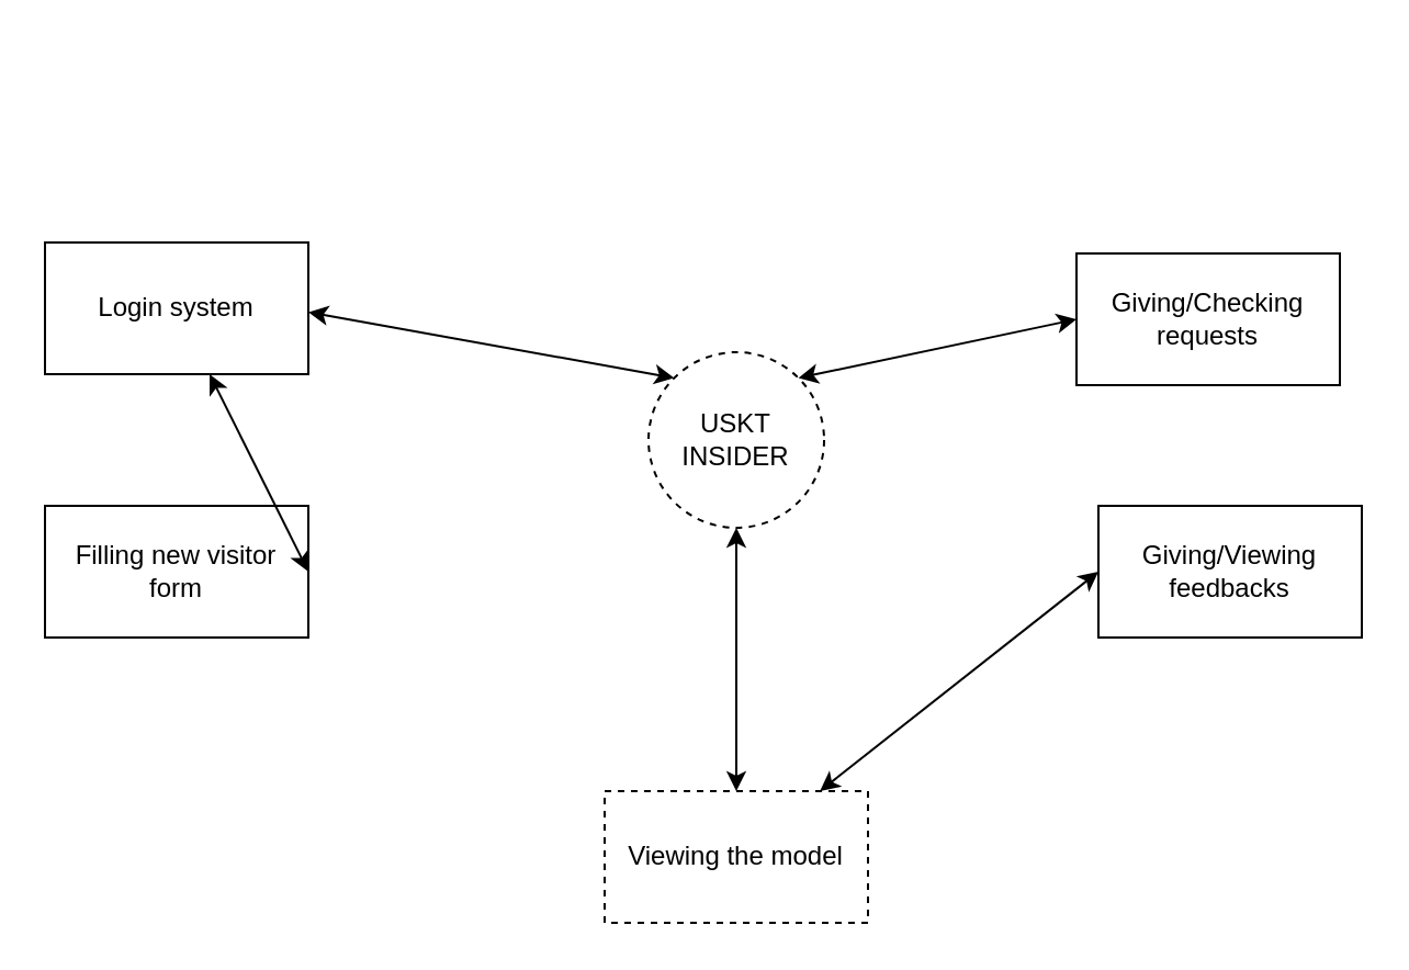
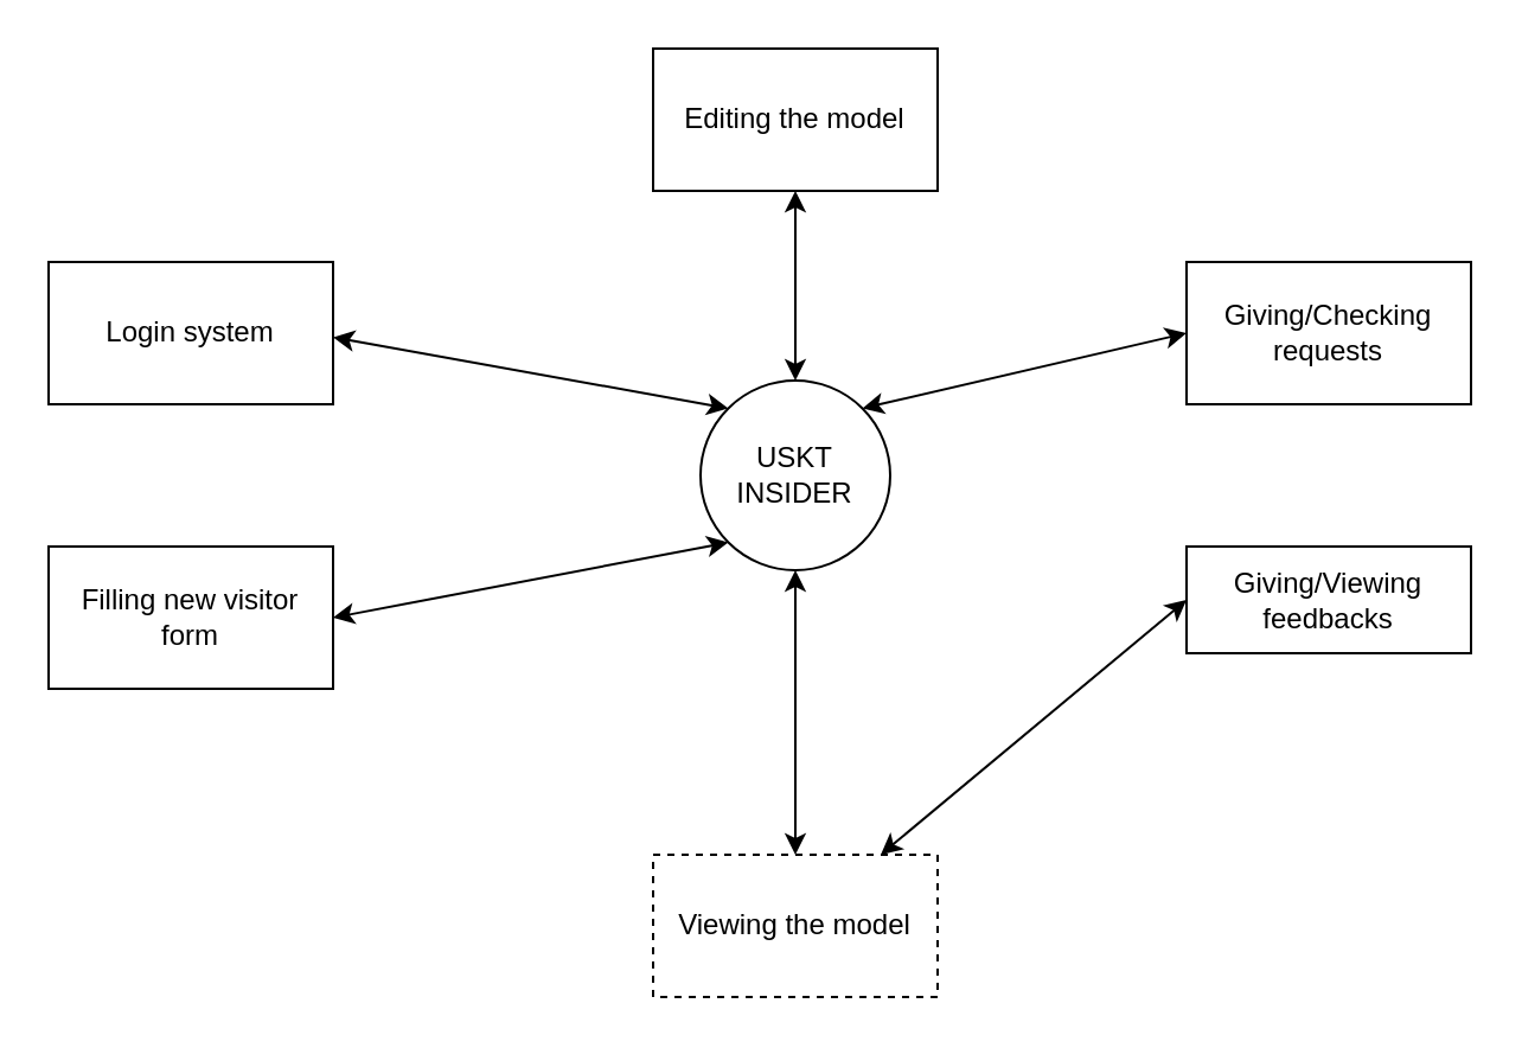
  <mxCell id="0" />
  <mxCell id="1" parent="0" />
- <mxCell id="2" value="USKT INSIDER" style="ellipse;whiteSpace=wrap;html=1;aspect=fixed;dashed=1;" vertex="1" parent="1"><mxGeometry x="295" y="160" width="80" height="80" as="geometry" /></mxCell>
+ <mxCell id="2" value="USKT INSIDER" style="ellipse;whiteSpace=wrap;html=1;aspect=fixed;" vertex="1" parent="1"><mxGeometry x="295" y="160" width="80" height="80" as="geometry" /></mxCell>
  <mxCell id="3" value="Login system" style="rounded=0;whiteSpace=wrap;html=1;" vertex="1" parent="1"><mxGeometry x="20" y="110" width="120" height="60" as="geometry" /></mxCell>
  <mxCell id="4" value="Filling new visitor form" style="rounded=0;whiteSpace=wrap;html=1;" vertex="1" parent="1"><mxGeometry x="20" y="230" width="120" height="60" as="geometry" /></mxCell>
- <mxCell id="5" value="Giving/Checking requests" style="rounded=0;whiteSpace=wrap;html=1;" vertex="1" parent="1"><mxGeometry x="490" y="115" width="120" height="60" as="geometry" /></mxCell>
- <mxCell id="6" value="Giving/Viewing feedbacks" style="rounded=0;whiteSpace=wrap;html=1;" vertex="1" parent="1"><mxGeometry x="500" y="230" width="120" height="60" as="geometry" /></mxCell>
+ <mxCell id="5" value="Giving/Checking requests" style="rounded=0;whiteSpace=wrap;html=1;" vertex="1" parent="1"><mxGeometry x="500" y="110" width="120" height="60" as="geometry" /></mxCell>
+ <mxCell id="6" value="Giving/Viewing feedbacks" style="rounded=0;whiteSpace=wrap;html=1;" vertex="1" parent="1"><mxGeometry x="500" y="230" width="120" height="45" as="geometry" /></mxCell>
  <mxCell id="7" value="Viewing the model" style="rounded=0;whiteSpace=wrap;html=1;dashed=1;" vertex="1" parent="1"><mxGeometry x="275" y="360" width="120" height="60" as="geometry" /></mxCell>
- <mxCell id="9" value="" style="endArrow=classic;startArrow=classic;html=1;rounded=0;exitX=1;exitY=0.5;exitDx=0;exitDy=0;" edge="1" parent="1" source="4" target="3"><mxGeometry width="50" height="50" relative="1" as="geometry"><mxPoint x="220" y="310" as="sourcePoint" /><mxPoint x="270" y="260" as="targetPoint" /></mxGeometry></mxCell>
+ <mxCell id="8" value="Editing the model" style="rounded=0;whiteSpace=wrap;html=1;" vertex="1" parent="1"><mxGeometry x="275" y="20" width="120" height="60" as="geometry" /></mxCell>
+ <mxCell id="9" value="" style="endArrow=classic;startArrow=classic;html=1;rounded=0;exitX=1;exitY=0.5;exitDx=0;exitDy=0;entryX=0;entryY=1;entryDx=0;entryDy=0;" edge="1" parent="1" source="4" target="2"><mxGeometry width="50" height="50" relative="1" as="geometry"><mxPoint x="220" y="310" as="sourcePoint" /><mxPoint x="270" y="260" as="targetPoint" /></mxGeometry></mxCell>
  <mxCell id="10" value="" style="endArrow=classic;startArrow=classic;html=1;rounded=0;exitX=1;exitY=0.5;exitDx=0;exitDy=0;entryX=0;entryY=0;entryDx=0;entryDy=0;" edge="1" parent="1" target="2"><mxGeometry width="50" height="50" relative="1" as="geometry"><mxPoint x="140" y="141.72" as="sourcePoint" /><mxPoint x="306.716" y="110.004" as="targetPoint" /></mxGeometry></mxCell>
  <mxCell id="11" value="" style="endArrow=classic;startArrow=classic;html=1;rounded=0;exitX=0.5;exitY=1;exitDx=0;exitDy=0;entryX=0.5;entryY=0;entryDx=0;entryDy=0;" edge="1" parent="1" source="2" target="7"><mxGeometry width="50" height="50" relative="1" as="geometry"><mxPoint x="333.28" y="240" as="sourcePoint" /><mxPoint x="499.996" y="269.996" as="targetPoint" /></mxGeometry></mxCell>
+ <mxCell id="12" value="" style="endArrow=classic;startArrow=classic;html=1;rounded=0;entryX=0.5;entryY=0;entryDx=0;entryDy=0;exitX=0.5;exitY=1;exitDx=0;exitDy=0;" edge="1" parent="1" source="8" target="2"><mxGeometry width="50" height="50" relative="1" as="geometry"><mxPoint x="330" y="80" as="sourcePoint" /><mxPoint x="496.716" y="109.996" as="targetPoint" /></mxGeometry></mxCell>
  <mxCell id="13" value="" style="endArrow=classic;startArrow=classic;html=1;rounded=0;entryX=1;entryY=0;entryDx=0;entryDy=0;exitX=0;exitY=0.5;exitDx=0;exitDy=0;" edge="1" parent="1" source="5" target="2"><mxGeometry width="50" height="50" relative="1" as="geometry"><mxPoint x="345" y="90" as="sourcePoint" /><mxPoint x="345" y="170" as="targetPoint" /></mxGeometry></mxCell>
  <mxCell id="14" value="" style="endArrow=classic;startArrow=classic;html=1;rounded=0;exitX=0;exitY=0.5;exitDx=0;exitDy=0;" edge="1" parent="1" source="6" target="7"><mxGeometry width="50" height="50" relative="1" as="geometry"><mxPoint x="511.72" y="220" as="sourcePoint" /><mxPoint x="375.004" y="251.716" as="targetPoint" /></mxGeometry></mxCell>
